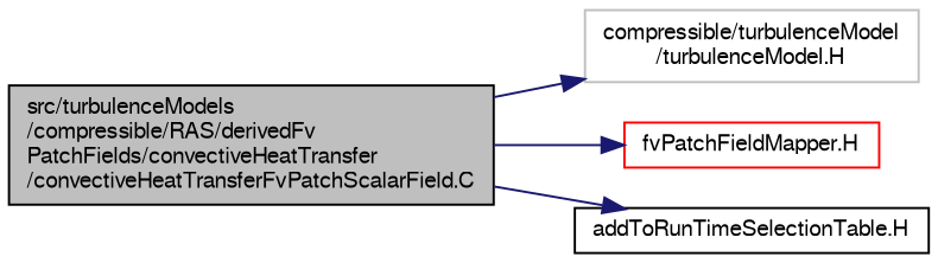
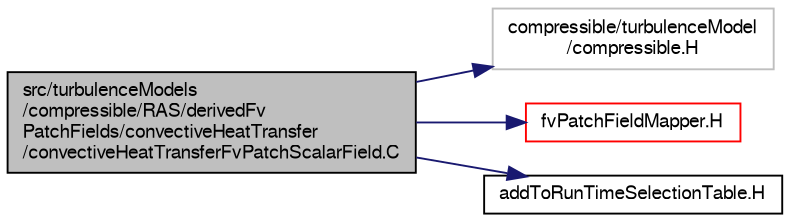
  digraph {
    rankdir=LR
    node [color=black fontname=FreeSans fontsize=10 shape=record]
    edge [color=midnightblue fontname=FreeSans fontsize=10 labelfontname=FreeSans labelfontsize=10 style=solid]
    n1 [fillcolor=grey75 fontcolor=black height=0.2 label="src/turbulenceModels\l/compressible/RAS/derivedFv\lPatchFields/convectiveHeatTransfer\l/convectiveHeatTransferFvPatchScalarField.C" style=filled width=0.4]
-   n2 [color=grey75 height=0.2 label="compressible/turbulenceModel\l/turbulenceModel.H" width=0.4]
+   n2 [color=grey75 height=0.2 label="compressible/turbulenceModel\l/compressible.H" width=0.4]
    n3 [color=red height=0.2 label="fvPatchFieldMapper.H" width=0.4]
    n4 [height=0.2 label="addToRunTimeSelectionTable.H" width=0.4]
    n1 -> n2
    n1 -> n3
    n1 -> n4
  }
